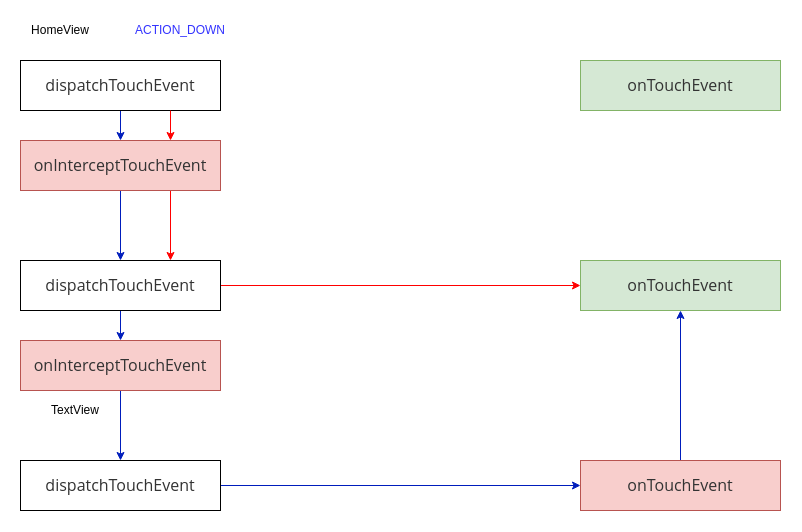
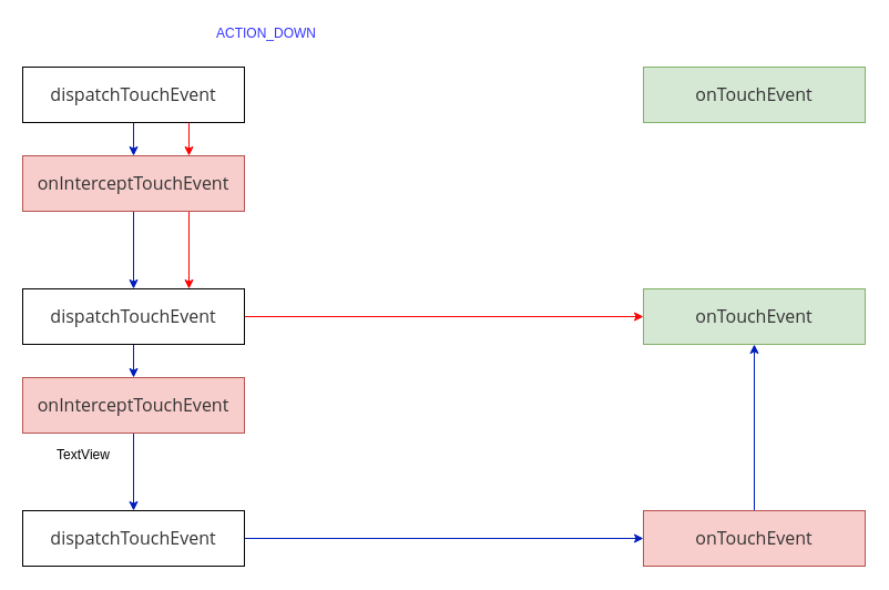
  <mxCell id="0" />
  <mxCell id="1" parent="0" />
  <mxCell id="2" value="" style="edgeStyle=orthogonalEdgeStyle;rounded=0;orthogonalLoop=1;jettySize=auto;html=1;strokeColor=#001DBC;fontColor=#3333FF;fillColor=#0050ef;exitX=0.5;exitY=1;exitDx=0;exitDy=0;entryX=0.5;entryY=0;entryDx=0;entryDy=0;" parent="1" source="3" target="7" edge="1"><mxGeometry relative="1" as="geometry"><Array as="points" /></mxGeometry></mxCell>
  <mxCell id="3" value="&lt;span style=&quot;color: rgb(51 , 51 , 51) ; font-family: &amp;#34;open sans&amp;#34; , &amp;#34;clear sans&amp;#34; , &amp;#34;helvetica neue&amp;#34; , &amp;#34;helvetica&amp;#34; , &amp;#34;arial&amp;#34; , sans-serif ; font-size: 16px ; text-align: left ; white-space: pre-wrap ; background-color: rgb(255 , 255 , 255)&quot;&gt;dispatchTouchEvent&lt;br&gt;&lt;/span&gt;" style="rounded=0;whiteSpace=wrap;html=1;" parent="1" vertex="1"><mxGeometry x="20" y="60" width="200" height="50" as="geometry" /></mxCell>
  <mxCell id="4" style="edgeStyle=orthogonalEdgeStyle;rounded=0;orthogonalLoop=1;jettySize=auto;html=1;entryX=0.75;entryY=0;entryDx=0;entryDy=0;exitX=0.75;exitY=1;exitDx=0;exitDy=0;fillColor=#f8cecc;strokeColor=#FF0000;" parent="1" source="3" target="7" edge="1"><mxGeometry relative="1" as="geometry" /></mxCell>
  <mxCell id="5" style="edgeStyle=orthogonalEdgeStyle;rounded=0;orthogonalLoop=1;jettySize=auto;html=1;entryX=0.5;entryY=0;entryDx=0;entryDy=0;strokeColor=#001DBC;fontColor=#3333FF;fillColor=#0050ef;exitX=0.5;exitY=1;exitDx=0;exitDy=0;" parent="1" source="7" target="11" edge="1"><mxGeometry relative="1" as="geometry"><Array as="points" /></mxGeometry></mxCell>
  <mxCell id="6" style="edgeStyle=orthogonalEdgeStyle;rounded=0;orthogonalLoop=1;jettySize=auto;html=1;entryX=0.75;entryY=0;entryDx=0;entryDy=0;exitX=0.75;exitY=1;exitDx=0;exitDy=0;strokeColor=#FF0000;" parent="1" source="7" target="11" edge="1"><mxGeometry relative="1" as="geometry" /></mxCell>
  <mxCell id="7" value="&lt;span style=&quot;color: rgb(51, 51, 51); font-family: &amp;quot;open sans&amp;quot;, &amp;quot;clear sans&amp;quot;, &amp;quot;helvetica neue&amp;quot;, helvetica, arial, sans-serif; font-size: 16px; text-align: left; white-space: pre-wrap;&quot;&gt;onInterceptTouchEvent&lt;br&gt;&lt;/span&gt;" style="rounded=0;whiteSpace=wrap;html=1;fillColor=#f8cecc;strokeColor=#b85450;labelBackgroundColor=none;" parent="1" vertex="1"><mxGeometry x="20" y="140" width="200" height="50" as="geometry" /></mxCell>
  <mxCell id="8" value="&lt;span style=&quot;color: rgb(51 , 51 , 51) ; font-family: &amp;#34;open sans&amp;#34; , &amp;#34;clear sans&amp;#34; , &amp;#34;helvetica neue&amp;#34; , &amp;#34;helvetica&amp;#34; , &amp;#34;arial&amp;#34; , sans-serif ; font-size: 16px ; text-align: left ; white-space: pre-wrap&quot;&gt;onTouchEvent&lt;span style=&quot;background-color: rgb(255 , 255 , 255)&quot;&gt;&lt;br&gt;&lt;/span&gt;&lt;/span&gt;" style="rounded=0;html=1;fillColor=#d5e8d4;strokeColor=#82b366;whiteSpace=wrap;glass=0;comic=0;" parent="1" vertex="1"><mxGeometry x="580" y="60" width="200" height="50" as="geometry" /></mxCell>
  <mxCell id="9" value="" style="edgeStyle=orthogonalEdgeStyle;rounded=0;orthogonalLoop=1;jettySize=auto;html=1;strokeColor=#001DBC;fontColor=#3333FF;fillColor=#0050ef;" parent="1" source="11" target="21" edge="1"><mxGeometry relative="1" as="geometry" /></mxCell>
  <mxCell id="10" style="edgeStyle=orthogonalEdgeStyle;rounded=0;orthogonalLoop=1;jettySize=auto;html=1;entryX=0;entryY=0.5;entryDx=0;entryDy=0;strokeColor=#FF0000;" parent="1" source="11" target="12" edge="1"><mxGeometry relative="1" as="geometry" /></mxCell>
  <mxCell id="11" value="&lt;span style=&quot;color: rgb(51 , 51 , 51) ; font-family: &amp;#34;open sans&amp;#34; , &amp;#34;clear sans&amp;#34; , &amp;#34;helvetica neue&amp;#34; , &amp;#34;helvetica&amp;#34; , &amp;#34;arial&amp;#34; , sans-serif ; font-size: 16px ; text-align: left ; white-space: pre-wrap ; background-color: rgb(255 , 255 , 255)&quot;&gt;dispatchTouchEvent&lt;br&gt;&lt;/span&gt;" style="rounded=0;whiteSpace=wrap;html=1;" parent="1" vertex="1"><mxGeometry x="20" y="260" width="200" height="50" as="geometry" /></mxCell>
  <mxCell id="12" value="&lt;span style=&quot;color: rgb(51, 51, 51); font-family: &amp;quot;open sans&amp;quot;, &amp;quot;clear sans&amp;quot;, &amp;quot;helvetica neue&amp;quot;, helvetica, arial, sans-serif; font-size: 16px; text-align: left; white-space: pre-wrap;&quot;&gt;onTouchEvent&lt;br&gt;&lt;/span&gt;" style="rounded=0;whiteSpace=wrap;html=1;fillColor=#d5e8d4;strokeColor=#82b366;labelBackgroundColor=none;" parent="1" vertex="1"><mxGeometry x="580" y="260" width="200" height="50" as="geometry" /></mxCell>
  <mxCell id="13" style="edgeStyle=orthogonalEdgeStyle;rounded=0;orthogonalLoop=1;jettySize=auto;html=1;entryX=0;entryY=0.5;entryDx=0;entryDy=0;fillColor=#0050ef;strokeColor=#001DBC;" parent="1" source="14" target="16" edge="1"><mxGeometry relative="1" as="geometry" /></mxCell>
  <mxCell id="14" value="&lt;span style=&quot;color: rgb(51 , 51 , 51) ; font-family: &amp;#34;open sans&amp;#34; , &amp;#34;clear sans&amp;#34; , &amp;#34;helvetica neue&amp;#34; , &amp;#34;helvetica&amp;#34; , &amp;#34;arial&amp;#34; , sans-serif ; font-size: 16px ; text-align: left ; white-space: pre-wrap ; background-color: rgb(255 , 255 , 255)&quot;&gt;dispatchTouchEvent&lt;br&gt;&lt;/span&gt;" style="rounded=0;whiteSpace=wrap;html=1;" parent="1" vertex="1"><mxGeometry x="20" y="460" width="200" height="50" as="geometry" /></mxCell>
  <mxCell id="15" style="edgeStyle=orthogonalEdgeStyle;rounded=0;orthogonalLoop=1;jettySize=auto;html=1;exitX=0.5;exitY=0;exitDx=0;exitDy=0;entryX=0.5;entryY=1;entryDx=0;entryDy=0;fillColor=#0050ef;strokeColor=#001DBC;" parent="1" source="16" target="12" edge="1"><mxGeometry relative="1" as="geometry" /></mxCell>
  <mxCell id="16" value="&lt;span style=&quot;color: rgb(51, 51, 51); font-family: &amp;quot;open sans&amp;quot;, &amp;quot;clear sans&amp;quot;, &amp;quot;helvetica neue&amp;quot;, helvetica, arial, sans-serif; font-size: 16px; text-align: left; white-space: pre-wrap;&quot;&gt;onTouchEvent&lt;br&gt;&lt;/span&gt;" style="rounded=0;whiteSpace=wrap;html=1;fillColor=#f8cecc;strokeColor=#b85450;labelBackgroundColor=none;" parent="1" vertex="1"><mxGeometry x="580" y="460" width="200" height="50" as="geometry" /></mxCell>
- <mxCell id="17" value="HomeView" style="text;html=1;strokeColor=none;fillColor=none;align=center;verticalAlign=middle;whiteSpace=wrap;rounded=0;" parent="1" vertex="1"><mxGeometry x="20" y="20" width="80" height="20" as="geometry" /></mxCell>
  <mxCell id="18" value="TextView" style="text;html=1;strokeColor=none;fillColor=none;align=center;verticalAlign=middle;whiteSpace=wrap;rounded=0;" parent="1" vertex="1"><mxGeometry x="35" y="400" width="80" height="20" as="geometry" /></mxCell>
- <mxCell id="19" value="ACTION_DOWN" style="text;html=1;strokeColor=none;fillColor=none;align=center;verticalAlign=middle;whiteSpace=wrap;rounded=0;fontColor=#3333FF;" parent="1" vertex="1"><mxGeometry x="140" y="20" width="80" height="20" as="geometry" /></mxCell>
+ <mxCell id="19" value="ACTION_DOWN" style="text;html=1;strokeColor=none;fillColor=none;align=center;verticalAlign=middle;whiteSpace=wrap;rounded=0;fontColor=#3333FF;" parent="1" vertex="1"><mxGeometry x="200" y="20" width="80" height="20" as="geometry" /></mxCell>
  <mxCell id="20" value="" style="edgeStyle=orthogonalEdgeStyle;rounded=0;orthogonalLoop=1;jettySize=auto;html=1;strokeColor=#001DBC;fontColor=#3333FF;fillColor=#0050ef;" parent="1" source="21" target="14" edge="1"><mxGeometry relative="1" as="geometry" /></mxCell>
  <mxCell id="21" value="&lt;span style=&quot;color: rgb(51, 51, 51); font-family: &amp;quot;open sans&amp;quot;, &amp;quot;clear sans&amp;quot;, &amp;quot;helvetica neue&amp;quot;, helvetica, arial, sans-serif; font-size: 16px; text-align: left; white-space: pre-wrap;&quot;&gt;onInterceptTouchEvent&lt;br&gt;&lt;/span&gt;" style="rounded=0;whiteSpace=wrap;html=1;fillColor=#f8cecc;strokeColor=#b85450;labelBackgroundColor=none;" parent="1" vertex="1"><mxGeometry x="20" y="340" width="200" height="50" as="geometry" /></mxCell>
